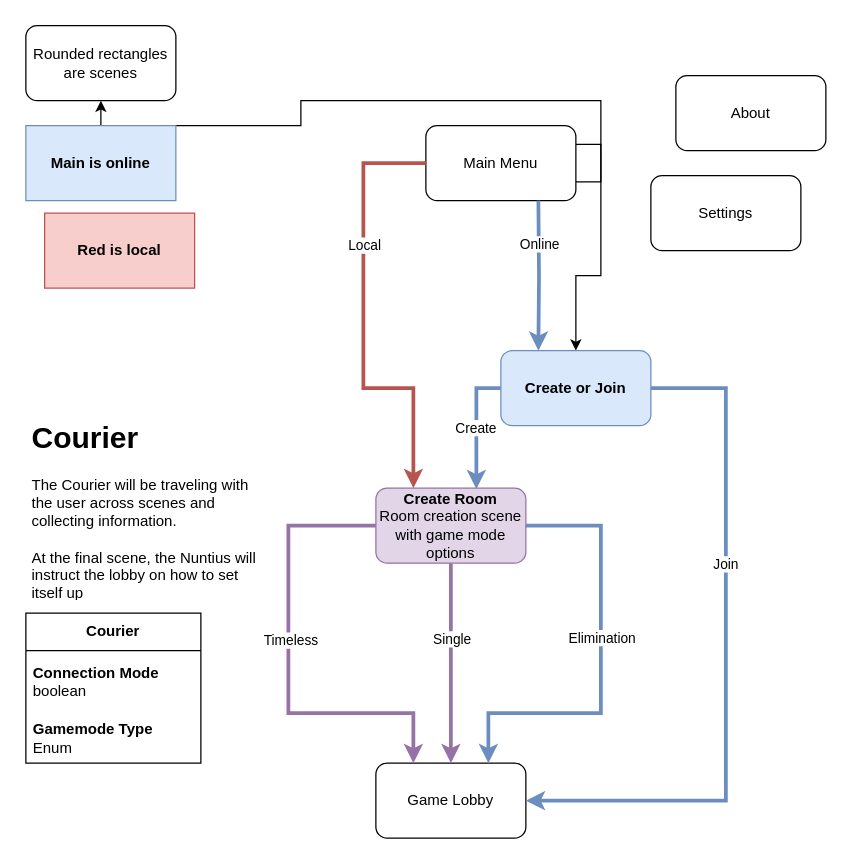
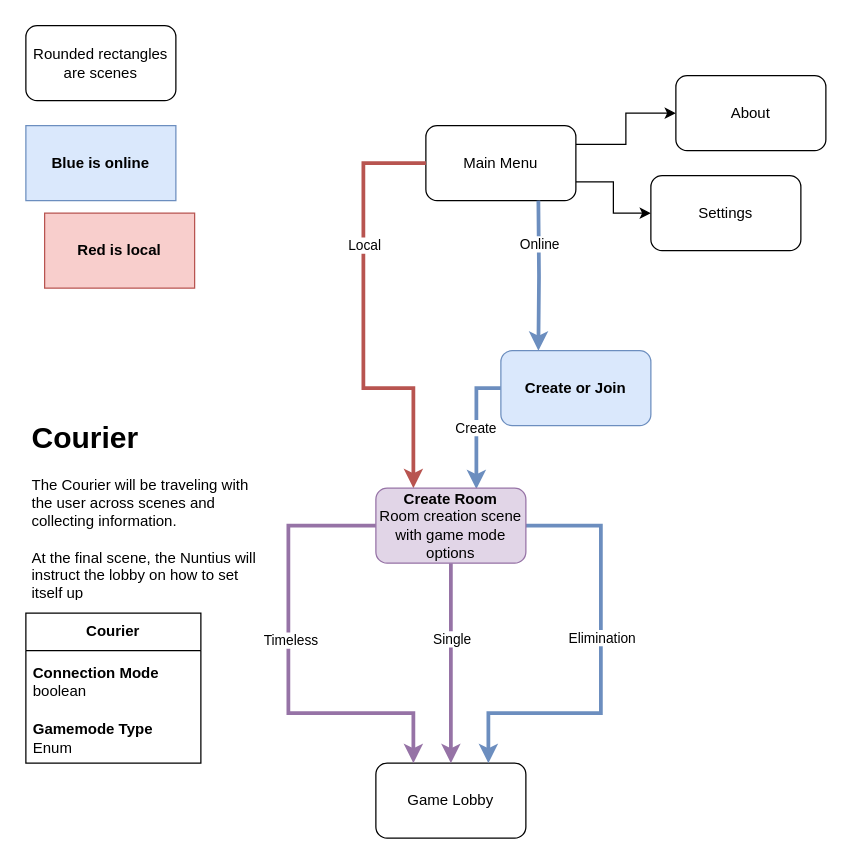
  <mxCell id="0" />
  <mxCell id="1" parent="0" />
- <mxCell id="2" style="edgeStyle=orthogonalEdgeStyle;rounded=0;orthogonalLoop=1;jettySize=auto;html=1;exitX=1;exitY=0.25;exitDx=0;exitDy=0;" edge="1" parent="1" source="4" target="20"><mxGeometry relative="1" as="geometry" /></mxCell>
- <mxCell id="3" style="edgeStyle=orthogonalEdgeStyle;rounded=0;orthogonalLoop=1;jettySize=auto;html=1;exitX=1;exitY=0.75;exitDx=0;exitDy=0;" edge="1" parent="1" source="4" target="30"><mxGeometry relative="1" as="geometry" /></mxCell>
+ <mxCell id="2" style="edgeStyle=orthogonalEdgeStyle;rounded=0;orthogonalLoop=1;jettySize=auto;html=1;exitX=1;exitY=0.25;exitDx=0;exitDy=0;entryX=0;entryY=0.5;entryDx=0;entryDy=0;" edge="1" parent="1" source="4" target="10"><mxGeometry relative="1" as="geometry" /></mxCell>
+ <mxCell id="3" style="edgeStyle=orthogonalEdgeStyle;rounded=0;orthogonalLoop=1;jettySize=auto;html=1;exitX=1;exitY=0.75;exitDx=0;exitDy=0;entryX=0;entryY=0.5;entryDx=0;entryDy=0;" edge="1" parent="1" source="4" target="9"><mxGeometry relative="1" as="geometry" /></mxCell>
  <mxCell id="4" value="Main Menu" style="rounded=1;whiteSpace=wrap;html=1;" parent="1" vertex="1"><mxGeometry x="340" y="100" width="120" height="60" as="geometry" /></mxCell>
  <mxCell id="5" style="edgeStyle=orthogonalEdgeStyle;rounded=0;orthogonalLoop=1;jettySize=auto;html=1;entryX=0.25;entryY=0;entryDx=0;entryDy=0;strokeWidth=3;fillColor=#dae8fc;strokeColor=#6c8ebf;" edge="1" parent="1" target="20"><mxGeometry relative="1" as="geometry"><mxPoint x="430" y="160" as="sourcePoint" /><Array as="points" /></mxGeometry></mxCell>
  <mxCell id="6" value="Online" style="edgeLabel;html=1;align=center;verticalAlign=middle;resizable=0;points=[];" vertex="1" connectable="0" parent="5"><mxGeometry x="0.096" y="1" relative="1" as="geometry"><mxPoint x="-1" y="-31" as="offset" /></mxGeometry></mxCell>
  <mxCell id="7" style="edgeStyle=orthogonalEdgeStyle;rounded=0;orthogonalLoop=1;jettySize=auto;html=1;exitX=0;exitY=0.5;exitDx=0;exitDy=0;entryX=0.25;entryY=0;entryDx=0;entryDy=0;strokeWidth=3;fillColor=#f8cecc;strokeColor=#b85450;" edge="1" parent="1" source="4" target="27"><mxGeometry relative="1" as="geometry"><mxPoint x="330" y="210" as="sourcePoint" /><Array as="points"><mxPoint x="290" y="130" /><mxPoint x="290" y="310" /><mxPoint x="330" y="310" /></Array></mxGeometry></mxCell>
  <mxCell id="8" value="Local" style="edgeLabel;html=1;align=center;verticalAlign=middle;resizable=0;points=[];" vertex="1" connectable="0" parent="7"><mxGeometry x="-0.044" y="-1" relative="1" as="geometry"><mxPoint x="1" y="-52" as="offset" /></mxGeometry></mxCell>
  <mxCell id="9" value="Settings" style="rounded=1;whiteSpace=wrap;html=1;" parent="1" vertex="1"><mxGeometry x="520" y="140" width="120" height="60" as="geometry" /></mxCell>
  <mxCell id="10" value="About" style="rounded=1;whiteSpace=wrap;html=1;" parent="1" vertex="1"><mxGeometry x="540" y="60" width="120" height="60" as="geometry" /></mxCell>
  <mxCell id="11" value="Game Lobby" style="rounded=1;whiteSpace=wrap;html=1;" parent="1" vertex="1"><mxGeometry x="300" y="610" width="120" height="60" as="geometry" /></mxCell>
  <mxCell id="12" value="&lt;b&gt;Courier&lt;/b&gt;" style="swimlane;fontStyle=0;childLayout=stackLayout;horizontal=1;startSize=30;horizontalStack=0;resizeParent=1;resizeParentMax=0;resizeLast=0;collapsible=1;marginBottom=0;whiteSpace=wrap;html=1;" parent="1" vertex="1"><mxGeometry x="20" y="490" width="140" height="120" as="geometry"><mxRectangle x="20" y="230" width="80" height="30" as="alternateBounds" /></mxGeometry></mxCell>
  <mxCell id="13" value="&lt;b&gt;Connection Mode&lt;br&gt;&lt;/b&gt;boolean" style="text;strokeColor=none;fillColor=none;align=left;verticalAlign=middle;spacingLeft=4;spacingRight=4;overflow=hidden;points=[[0,0.5],[1,0.5]];portConstraint=eastwest;rotatable=0;whiteSpace=wrap;html=1;" parent="12" vertex="1"><mxGeometry y="30" width="140" height="50" as="geometry" /></mxCell>
  <mxCell id="14" value="&lt;b&gt;Gamemode Type&lt;/b&gt;&lt;br&gt;Enum" style="text;strokeColor=none;fillColor=none;align=left;verticalAlign=middle;spacingLeft=4;spacingRight=4;overflow=hidden;points=[[0,0.5],[1,0.5]];portConstraint=eastwest;rotatable=0;whiteSpace=wrap;html=1;" parent="12" vertex="1"><mxGeometry y="80" width="140" height="40" as="geometry" /></mxCell>
  <mxCell id="15" value="&lt;h1&gt;Courier&lt;/h1&gt;&lt;div&gt;The Courier will be traveling with the user across scenes and collecting information.&lt;/div&gt;&lt;div&gt;&lt;br&gt;&lt;/div&gt;&lt;div&gt;At the final scene, the Nuntius will instruct the lobby on how to set itself up&lt;/div&gt;" style="text;html=1;spacing=5;spacingTop=-20;whiteSpace=wrap;overflow=hidden;rounded=0;" parent="1" vertex="1"><mxGeometry x="20" y="330" width="190" height="150" as="geometry" /></mxCell>
- <mxCell id="16" style="edgeStyle=orthogonalEdgeStyle;rounded=0;orthogonalLoop=1;jettySize=auto;html=1;exitX=1;exitY=0.5;exitDx=0;exitDy=0;fillColor=#dae8fc;strokeColor=#6c8ebf;strokeWidth=3;entryX=1;entryY=0.5;entryDx=0;entryDy=0;" parent="1" source="20" target="11" edge="1"><mxGeometry relative="1" as="geometry"><mxPoint x="730" y="620" as="targetPoint" /><Array as="points"><mxPoint x="580" y="310" /><mxPoint x="580" y="640" /></Array></mxGeometry></mxCell>
- <mxCell id="17" value="Join" style="edgeLabel;html=1;align=center;verticalAlign=middle;resizable=0;points=[];" vertex="1" connectable="0" parent="16"><mxGeometry x="-0.273" y="-1" relative="1" as="geometry"><mxPoint as="offset" /></mxGeometry></mxCell>
  <mxCell id="18" style="edgeStyle=orthogonalEdgeStyle;rounded=0;orthogonalLoop=1;jettySize=auto;html=1;exitX=0;exitY=0.5;exitDx=0;exitDy=0;entryX=0.67;entryY=0.013;entryDx=0;entryDy=0;strokeWidth=3;fillColor=#dae8fc;strokeColor=#6c8ebf;entryPerimeter=0;" parent="1" source="20" target="27" edge="1"><mxGeometry relative="1" as="geometry"><Array as="points"><mxPoint x="380" y="310" /><mxPoint x="380" y="391" /></Array></mxGeometry></mxCell>
  <mxCell id="19" value="Create" style="edgeLabel;html=1;align=center;verticalAlign=middle;resizable=0;points=[];" vertex="1" connectable="0" parent="18"><mxGeometry x="0.017" y="-1" relative="1" as="geometry"><mxPoint as="offset" /></mxGeometry></mxCell>
  <mxCell id="20" value="&lt;b&gt;Create or Join&lt;/b&gt;" style="rounded=1;whiteSpace=wrap;html=1;fillColor=#dae8fc;strokeColor=#6c8ebf;" parent="1" vertex="1"><mxGeometry x="400" y="280" width="120" height="60" as="geometry" /></mxCell>
  <mxCell id="21" style="edgeStyle=orthogonalEdgeStyle;rounded=0;orthogonalLoop=1;jettySize=auto;html=1;exitX=0.5;exitY=1;exitDx=0;exitDy=0;entryX=0.5;entryY=0;entryDx=0;entryDy=0;fillColor=#e1d5e7;strokeColor=#9673a6;strokeWidth=3;" parent="1" source="27" target="11" edge="1"><mxGeometry relative="1" as="geometry"><mxPoint x="360" y="530" as="targetPoint" /></mxGeometry></mxCell>
  <mxCell id="22" value="Single" style="edgeLabel;html=1;align=center;verticalAlign=middle;resizable=0;points=[];" parent="21" vertex="1" connectable="0"><mxGeometry x="0.36" y="1" relative="1" as="geometry"><mxPoint x="-1" y="-49" as="offset" /></mxGeometry></mxCell>
  <mxCell id="23" style="edgeStyle=orthogonalEdgeStyle;rounded=0;orthogonalLoop=1;jettySize=auto;html=1;exitX=0;exitY=0.5;exitDx=0;exitDy=0;entryX=0.25;entryY=0;entryDx=0;entryDy=0;fillColor=#e1d5e7;strokeColor=#9673a6;strokeWidth=3;" parent="1" source="27" target="11" edge="1"><mxGeometry relative="1" as="geometry"><Array as="points"><mxPoint x="230" y="420" /><mxPoint x="230" y="570" /><mxPoint x="330" y="570" /></Array></mxGeometry></mxCell>
  <mxCell id="24" value="Timeless" style="edgeLabel;html=1;align=center;verticalAlign=middle;resizable=0;points=[];" parent="23" vertex="1" connectable="0"><mxGeometry x="-0.108" y="1" relative="1" as="geometry"><mxPoint as="offset" /></mxGeometry></mxCell>
  <mxCell id="25" style="edgeStyle=orthogonalEdgeStyle;rounded=0;orthogonalLoop=1;jettySize=auto;html=1;exitX=1;exitY=0.5;exitDx=0;exitDy=0;entryX=0.75;entryY=0;entryDx=0;entryDy=0;fillColor=#dae8fc;strokeColor=#6c8ebf;strokeWidth=3;" parent="1" source="27" target="11" edge="1"><mxGeometry relative="1" as="geometry"><Array as="points"><mxPoint x="480" y="420" /><mxPoint x="480" y="570" /><mxPoint x="390" y="570" /></Array></mxGeometry></mxCell>
  <mxCell id="26" value="Elimination" style="edgeLabel;html=1;align=center;verticalAlign=middle;resizable=0;points=[];" parent="25" vertex="1" connectable="0"><mxGeometry x="-0.64" y="-1" relative="1" as="geometry"><mxPoint x="1" y="88" as="offset" /></mxGeometry></mxCell>
  <mxCell id="27" value="&lt;b&gt;Create Room&lt;/b&gt;&lt;br&gt;Room creation scene with game mode options" style="rounded=1;whiteSpace=wrap;html=1;fillColor=#e1d5e7;strokeColor=#9673a6;" parent="1" vertex="1"><mxGeometry x="300" y="390" width="120" height="60" as="geometry" /></mxCell>
- <mxCell id="28" value="&lt;h4&gt;Main is online&lt;/h4&gt;" style="rounded=0;whiteSpace=wrap;html=1;fillColor=#dae8fc;strokeColor=#6c8ebf;align=center;" parent="1" vertex="1"><mxGeometry x="20" y="100" width="120" height="60" as="geometry" /></mxCell>
+ <mxCell id="28" value="&lt;h4&gt;Blue is online&lt;/h4&gt;" style="rounded=0;whiteSpace=wrap;html=1;fillColor=#dae8fc;strokeColor=#6c8ebf;align=center;" parent="1" vertex="1"><mxGeometry x="20" y="100" width="120" height="60" as="geometry" /></mxCell>
  <mxCell id="29" value="&lt;h4&gt;Red is local&lt;/h4&gt;" style="rounded=0;whiteSpace=wrap;html=1;fillColor=#f8cecc;strokeColor=#b85450;align=center;" parent="1" vertex="1"><mxGeometry x="35" y="170" width="120" height="60" as="geometry" /></mxCell>
  <mxCell id="30" value="Rounded rectangles are scenes" style="rounded=1;whiteSpace=wrap;html=1;" vertex="1" parent="1"><mxGeometry x="20" y="20" width="120" height="60" as="geometry" /></mxCell>
